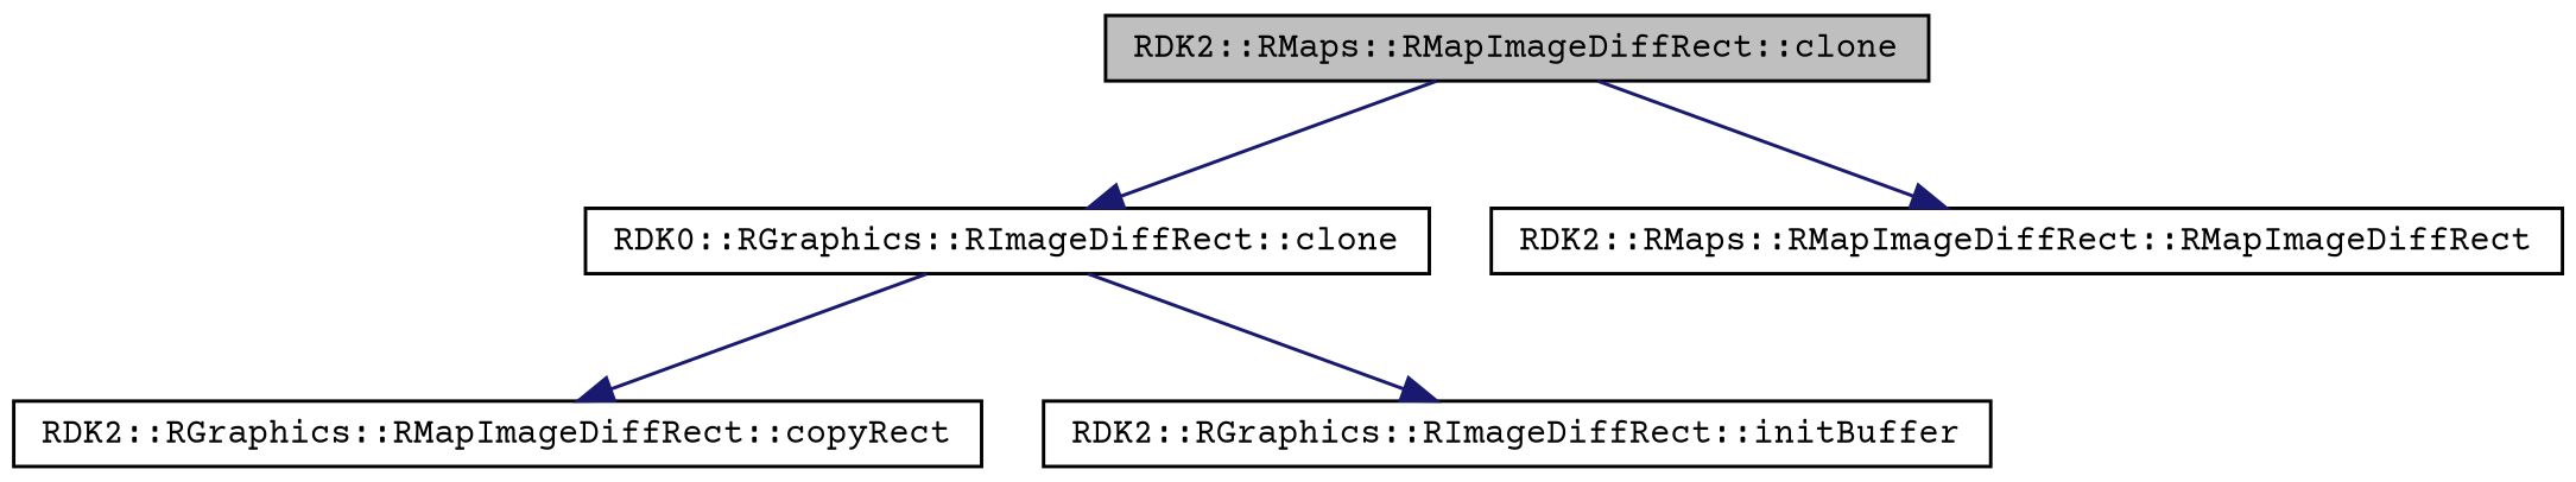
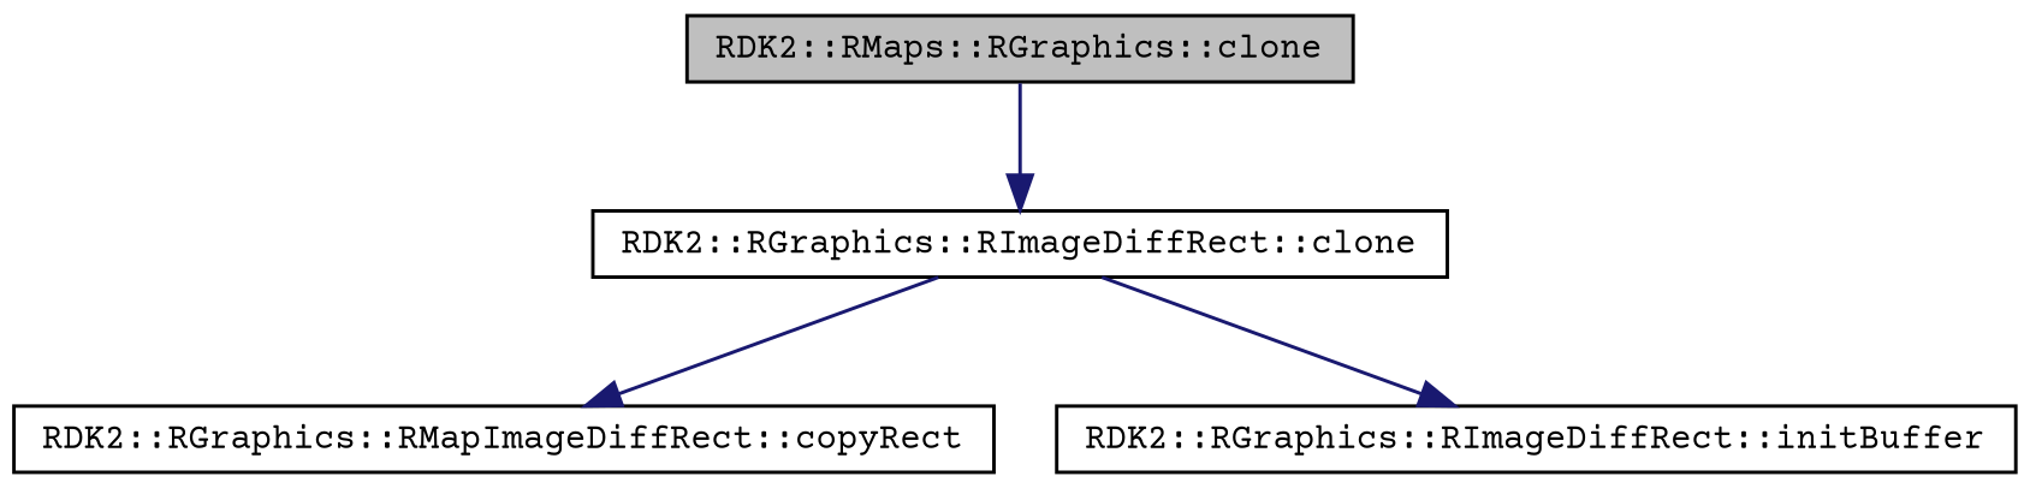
  digraph {
    fontname="Courier Prime"
    rankdir=TB
    node [color=black fillcolor=white fontname="Courier Prime" fontsize=10 shape=record style=filled]
    edge [color=midnightblue fontname="Courier Prime" fontsize=10 labelfontname="FreeSans.ttf" labelfontsize=10 style=solid]
-   n1 [fillcolor=grey75 fontcolor=black height=0.2 label="RDK2::RMaps::RMapImageDiffRect::clone" width=0.4]
-   n2 [height=0.2 label="RDK0::RGraphics::RImageDiffRect::clone" width=0.4]
-   n3 [height=0.2 label="RDK2::RMaps::RMapImageDiffRect::RMapImageDiffRect" width=0.4]
+   n1 [fillcolor=grey75 fontcolor=black height=0.2 label="RDK2::RMaps::RGraphics::clone" width=0.4]
+   n2 [height=0.2 label="RDK2::RGraphics::RImageDiffRect::clone" width=0.4]
    n4 [height=0.2 label="RDK2::RGraphics::RMapImageDiffRect::copyRect" width=0.4]
    n5 [height=0.2 label="RDK2::RGraphics::RImageDiffRect::initBuffer" width=0.4]
    n1 -> n2
-   n1 -> n3
    n2 -> n4
    n2 -> n5
  }
